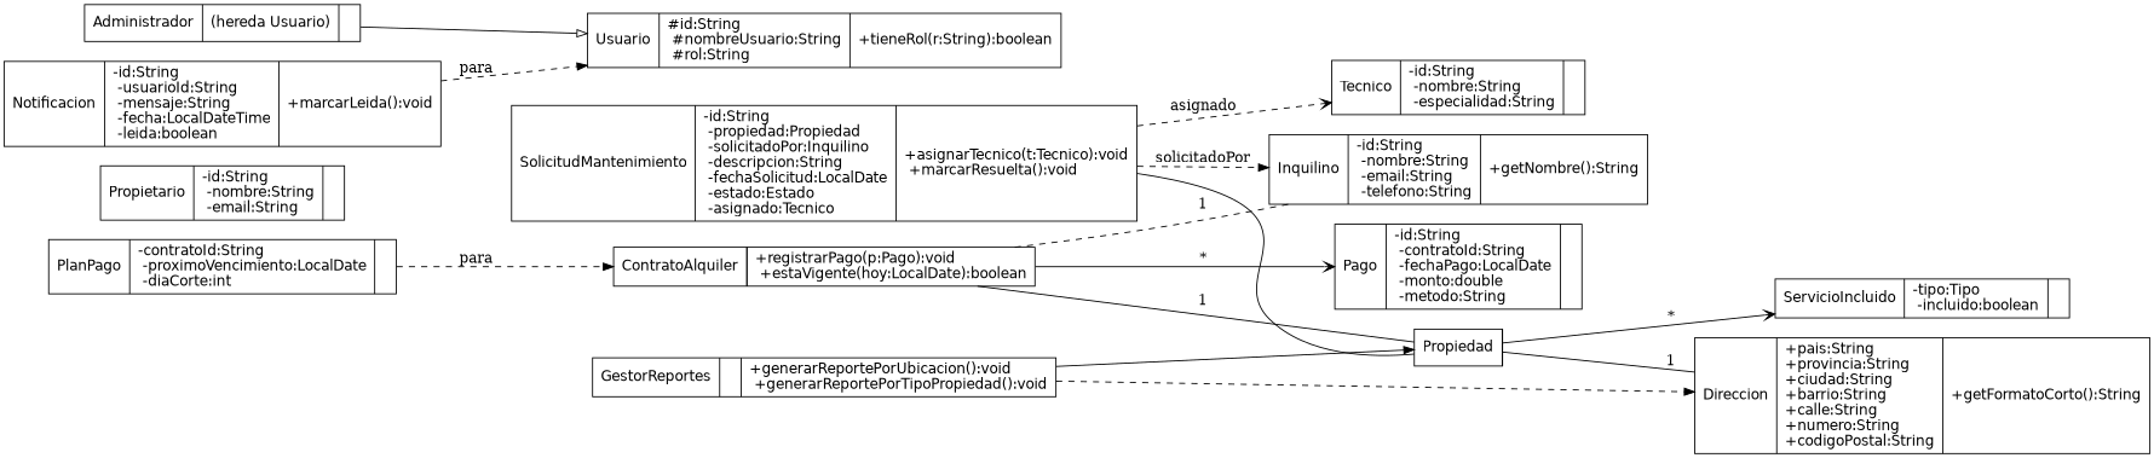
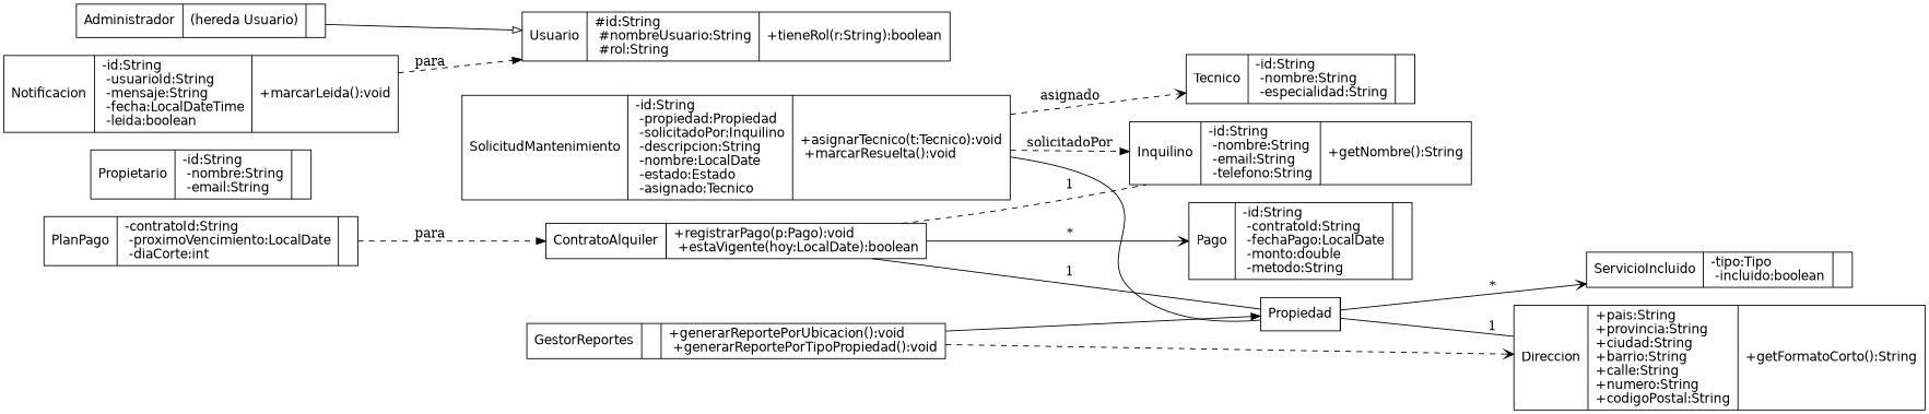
  digraph {
    rankdir=LR
    node [fontname=Helvetica shape=record]
    n1 [label="{Direccion|+pais:String\l+provincia:String\l+ciudad:String\l+barrio:String\l+calle:String\l+numero:String\l+codigoPostal:String\l|+getFormatoCorto():String\l}"]
    n2 [label="{Propiedad| -id:String\l -tipo:Tipo\l -areaM2:double\l -habitaciones:int\l -banos:int\l -amoblado:boolean\l -servicios:List<ServicioIncluido>\l -direccion:Direccion\l | +agregarServicio(s:ServicioIncluido):void\l +getServicios():List<ServicioIncluido>\l +getDireccion():Direccion\l +getId():String\l}"]
    n3 [label="{ServicioIncluido| -tipo:Tipo\l -incluido:boolean\l | }"]
    n4 [label="{Inquilino| -id:String\l -nombre:String\l -email:String\l -telefono:String\l | +getNombre():String\l}"]
    n5 [label="{Propietario| -id:String\l -nombre:String\l -email:String\l | }"]
    n6 [label="{ContratoAlquiler| -id:String\l -propiedad:Propiedad\l -inquilino:Inquilino\l -fechaInicio:LocalDate\l -fechaFin:LocalDate\l -montoMensual:double\l -estado:Estado\l -pagos:List<Pago>\l | +registrarPago(p:Pago):void\l +estaVigente(hoy:LocalDate):boolean\l}"]
    n7 [label="{Pago| -id:String\l -contratoId:String\l -fechaPago:LocalDate\l -monto:double\l -metodo:String\l | }"]
    n8 [label="{PlanPago| -contratoId:String\l -proximoVencimiento:LocalDate\l -diaCorte:int\l | }"]
-   n9 [label="{SolicitudMantenimiento| -id:String\l -propiedad:Propiedad\l -solicitadoPor:Inquilino\l -descripcion:String\l -fechaSolicitud:LocalDate\l -estado:Estado\l -asignado:Tecnico\l | +asignarTecnico(t:Tecnico):void\l +marcarResuelta():void\l}"]
+   n9 [label="{SolicitudMantenimiento| -id:String\l -propiedad:Propiedad\l -solicitadoPor:Inquilino\l -descripcion:String\l -nombre:LocalDate\l -estado:Estado\l -asignado:Tecnico\l | +asignarTecnico(t:Tecnico):void\l +marcarResuelta():void\l}"]
    n10 [label="{Tecnico| -id:String\l -nombre:String\l -especialidad:String\l | }"]
    n11 [label="{Usuario| #id:String\l #nombreUsuario:String\l #rol:String\l | +tieneRol(r:String):boolean\l}"]
    n12 [label="{Administrador| (hereda Usuario)\l | }"]
    n13 [label="{Notificacion| -id:String\l -usuarioId:String\l -mensaje:String\l -fecha:LocalDateTime\l -leida:boolean\l | +marcarLeida():void\l}"]
    n14 [label="{GestorReportes| | +generarReportePorUbicacion():void\l +generarReportePorTipoPropiedad():void\l}"]
    n2 -> n1 [arrowhead=none label=1]
    n2 -> n3 [arrowhead=vee label="*"]
    n6 -> n2 [arrowhead=none label=1]
    n6 -> n4 [arrowhead=none label=1 style=dashed]
    n6 -> n7 [arrowhead=vee label="*"]
    n8 -> n6 [label=para style=dashed]
    n9 -> n2 [arrowhead=none]
    n9 -> n4 [label=solicitadoPor style=dashed]
    n9 -> n10 [arrowhead=vee label=asignado style=dashed]
    n12 -> n11 [arrowhead=empty]
    n13 -> n11 [label=para style=dashed]
-   n14 -> n1 [style=dashed]
+   n14 -> n1 [style=dashed arrowhead=vee]
    n14 -> n2 [style=solid]
  }
